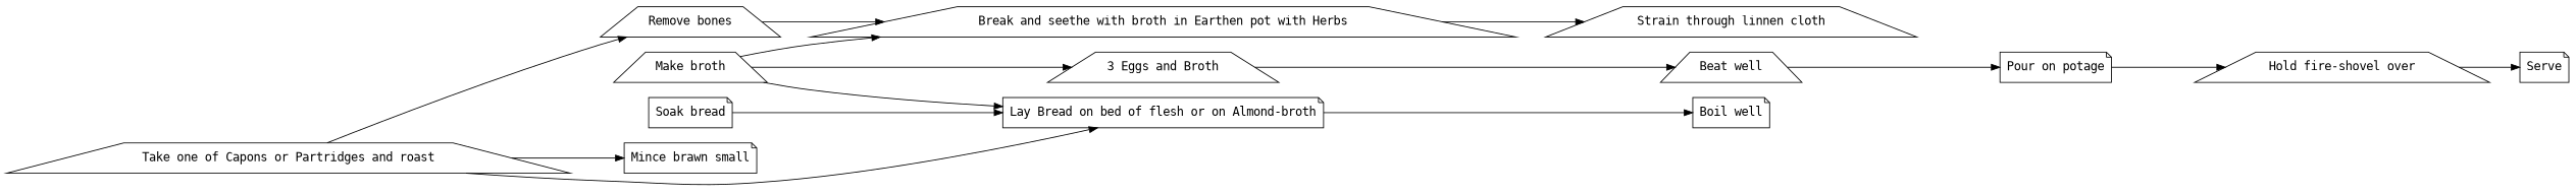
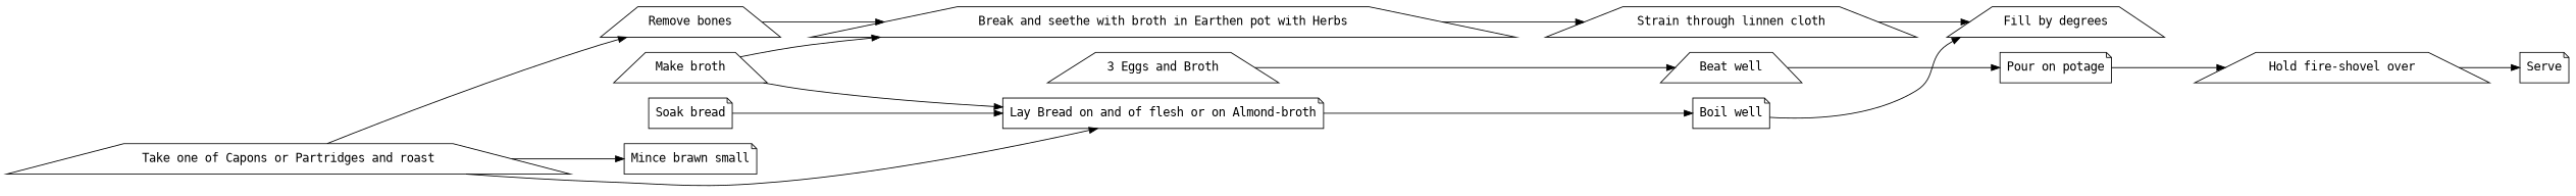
  digraph {
    fontname="DejaVu Sans Mono"
    rankdir=LR
    node [fontname="DejaVu Sans Mono" shape=trapezium]
    edge [fontname="DejaVu Sans Mono"]
    n1 [label="Take one of Capons or Partridges and roast"]
    n2 [label="Remove bones"]
    n3 [label="Mince brawn small" shape=note]
-   n4 [label="Lay Bread on bed of flesh or on Almond-broth" shape=note]
+   n4 [label="Lay Bread on and of flesh or on Almond-broth" shape=note]
    n5 [label="Break and seethe with broth in Earthen pot with Herbs"]
    n6 [label="Boil well" shape=note]
    n7 [label="Make broth"]
    n8 [label="3 Eggs and Broth"]
    n9 [label="Strain through linnen cloth"]
    n10 [label="Beat well"]
+   n11 [label="Fill by degrees"]
    n12 [label="Soak bread" shape=note]
    n13 [label="Pour on potage" shape=note]
    n14 [label="Hold fire-shovel over"]
    n15 [label=Serve shape=note]
    n1 -> n2
    n1 -> n3
    n1 -> n4
    n2 -> n5
    n4 -> n6
    n5 -> n9
+   n6 -> n11
    n7 -> n4
    n7 -> n5
-   n7 -> n8
    n8 -> n10
+   n9 -> n11
    n10 -> n13
    n12 -> n4
    n13 -> n14
    n14 -> n15
  }
